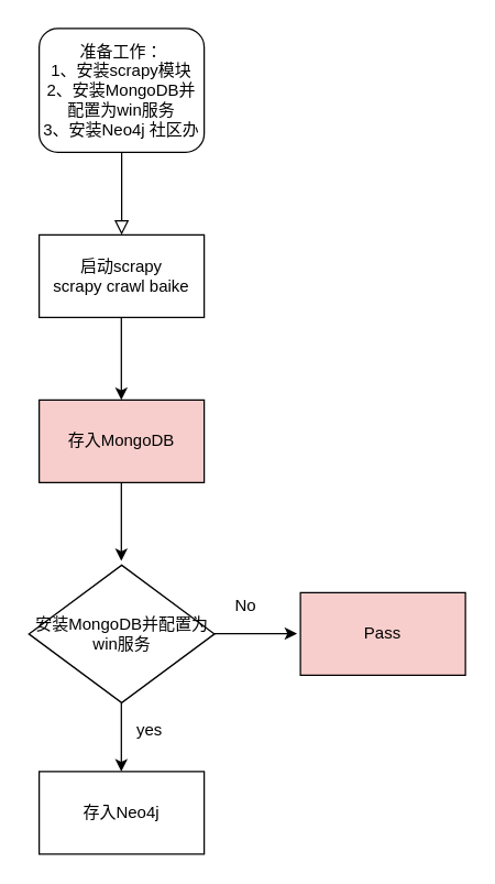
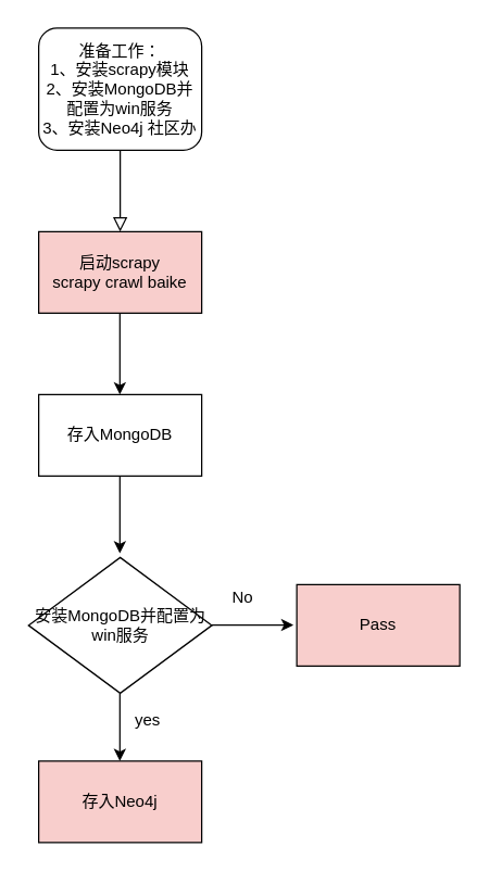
  <mxCell id="0" />
  <mxCell id="1" parent="0" />
  <mxCell id="2" value="" style="rounded=0;html=1;jettySize=auto;orthogonalLoop=1;fontSize=11;endArrow=block;endFill=0;endSize=8;strokeWidth=1;shadow=0;labelBackgroundColor=none;edgeStyle=orthogonalEdgeStyle;entryX=0.5;entryY=0;entryDx=0;entryDy=0;" parent="1" source="3" target="4" edge="1"><mxGeometry relative="1" as="geometry"><mxPoint x="88" y="160" as="targetPoint" /></mxGeometry></mxCell>
  <mxCell id="3" value="准备工作：&lt;br&gt;1、安装scrapy模块&lt;br&gt;2、安装MongoDB并配置为win服务&lt;br&gt;3、安装Neo4j 社区办&lt;br&gt;" style="rounded=1;whiteSpace=wrap;html=1;fontSize=12;glass=0;strokeWidth=1;shadow=0;" parent="1" vertex="1"><mxGeometry x="28" y="20" width="120" height="90" as="geometry" /></mxCell>
- <mxCell id="4" value="启动scrapy&lt;br&gt;scrapy crawl baike" style="rounded=0;whiteSpace=wrap;html=1;" parent="1" vertex="1"><mxGeometry x="28" y="170" width="120" height="60" as="geometry" /></mxCell>
+ <mxCell id="4" value="启动scrapy&lt;br&gt;scrapy crawl baike" style="rounded=0;whiteSpace=wrap;html=1;fillColor=#f8cecc;" parent="1" vertex="1"><mxGeometry x="28" y="170" width="120" height="60" as="geometry" /></mxCell>
  <mxCell id="5" value="" style="endArrow=classic;html=1;" parent="1" edge="1"><mxGeometry width="50" height="50" relative="1" as="geometry"><mxPoint x="87.76" y="230" as="sourcePoint" /><mxPoint x="87.76" y="290" as="targetPoint" /></mxGeometry></mxCell>
- <mxCell id="6" value="存入MongoDB" style="rounded=0;whiteSpace=wrap;html=1;fillColor=#f8cecc;" parent="1" vertex="1"><mxGeometry x="28" y="290" width="120" height="60" as="geometry" /></mxCell>
+ <mxCell id="6" value="存入MongoDB" style="rounded=0;whiteSpace=wrap;html=1;" parent="1" vertex="1"><mxGeometry x="28" y="290" width="120" height="60" as="geometry" /></mxCell>
  <mxCell id="7" value="" style="endArrow=classic;html=1;" parent="1" edge="1"><mxGeometry width="50" height="50" relative="1" as="geometry"><mxPoint x="87.76" y="350" as="sourcePoint" /><mxPoint x="87.76" y="407" as="targetPoint" /></mxGeometry></mxCell>
- <mxCell id="8" value="存入Neo4j" style="rounded=0;whiteSpace=wrap;html=1;" parent="1" vertex="1"><mxGeometry x="28" y="560" width="120" height="60" as="geometry" /></mxCell>
+ <mxCell id="8" value="存入Neo4j" style="rounded=0;whiteSpace=wrap;html=1;fillColor=#f8cecc;" parent="1" vertex="1"><mxGeometry x="28" y="560" width="120" height="60" as="geometry" /></mxCell>
  <mxCell id="9" value="&lt;span&gt;安装MongoDB并配置为win服务&lt;/span&gt;" style="rhombus;whiteSpace=wrap;html=1;" parent="1" vertex="1"><mxGeometry x="20.5" y="410" width="135" height="100" as="geometry" /></mxCell>
  <mxCell id="10" value="" style="endArrow=classic;html=1;" parent="1" edge="1"><mxGeometry width="50" height="50" relative="1" as="geometry"><mxPoint x="87.76" y="510" as="sourcePoint" /><mxPoint x="87.76" y="560" as="targetPoint" /></mxGeometry></mxCell>
  <mxCell id="11" value="yes" style="text;html=1;align=center;verticalAlign=middle;resizable=0;points=[];autosize=1;" parent="1" vertex="1"><mxGeometry x="93" y="520" width="30" height="20" as="geometry" /></mxCell>
  <mxCell id="12" value="No" style="text;html=1;align=center;verticalAlign=middle;resizable=0;points=[];autosize=1;" parent="1" vertex="1"><mxGeometry x="163" y="430" width="30" height="20" as="geometry" /></mxCell>
  <mxCell id="13" value="" style="endArrow=classic;html=1;" parent="1" edge="1"><mxGeometry width="50" height="50" relative="1" as="geometry"><mxPoint x="155.5" y="459.76" as="sourcePoint" /><mxPoint x="215.5" y="459.76" as="targetPoint" /></mxGeometry></mxCell>
  <mxCell id="14" value="Pass" style="rounded=0;whiteSpace=wrap;html=1;fillColor=#f8cecc;" parent="1" vertex="1"><mxGeometry x="218" y="430" width="120" height="60" as="geometry" /></mxCell>
